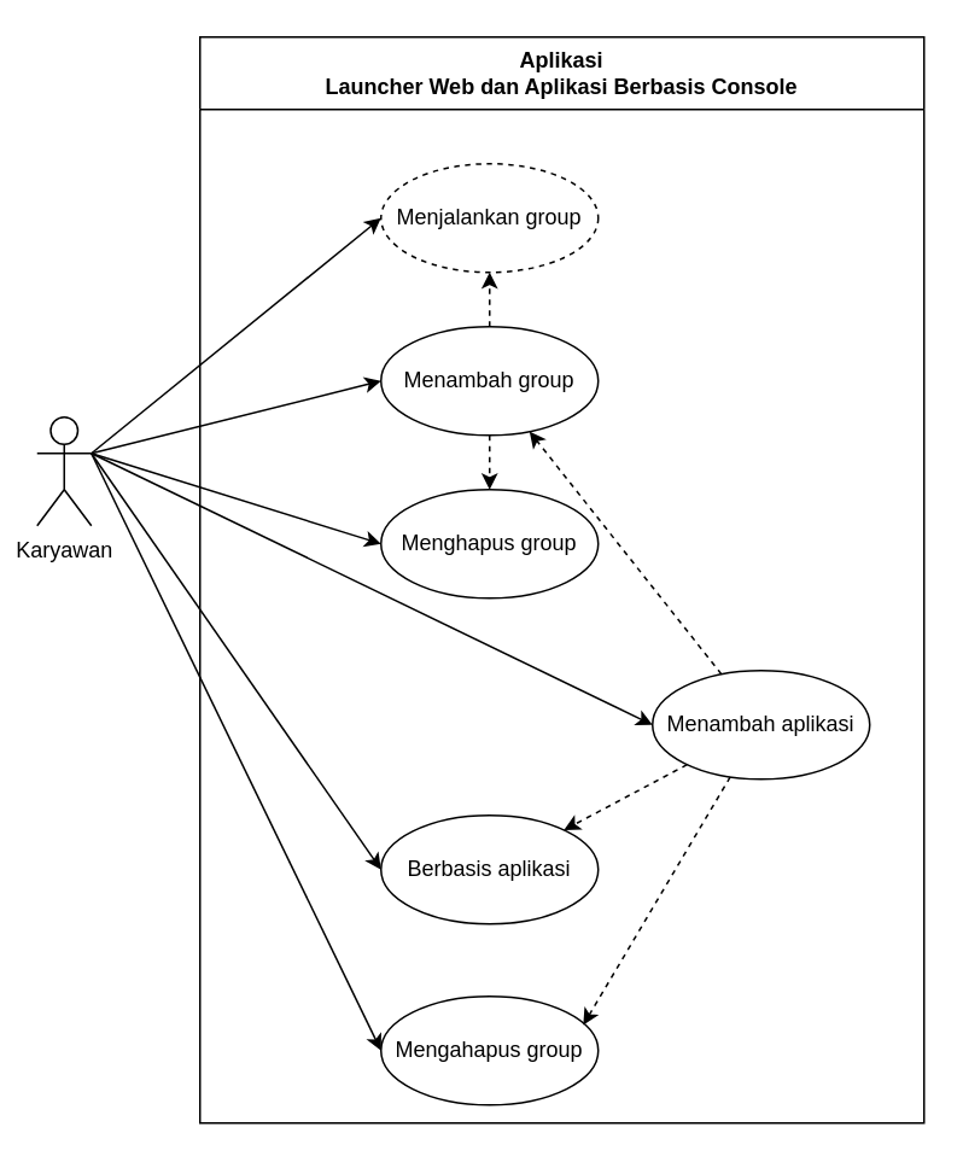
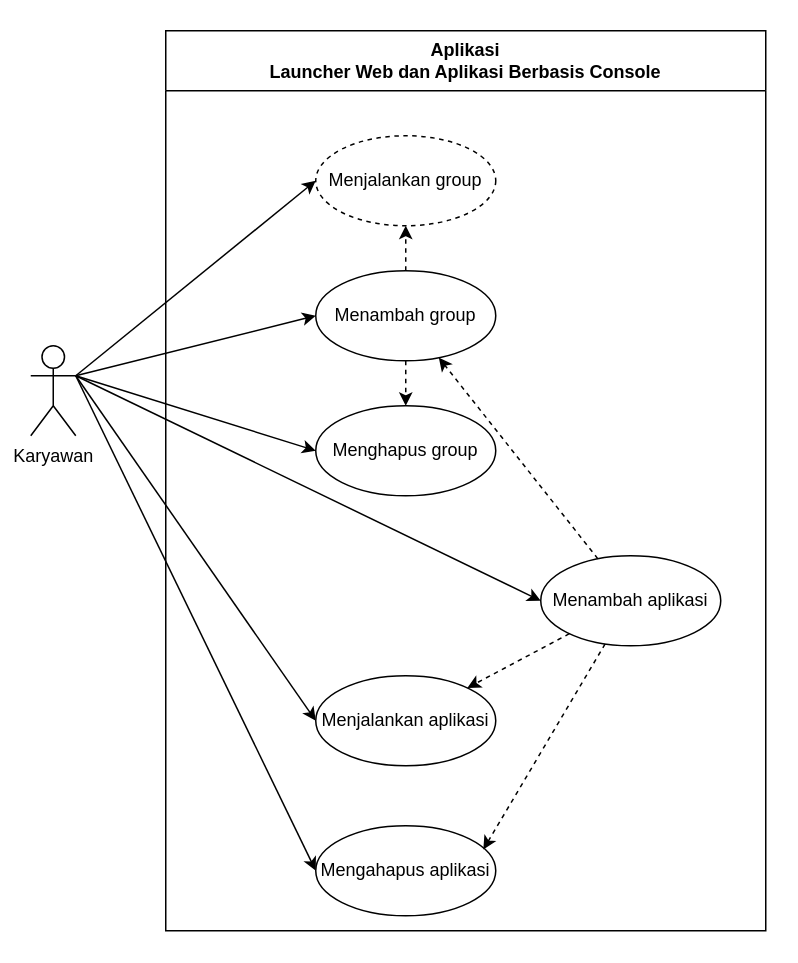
  <mxCell id="0" />
  <mxCell id="1" parent="0" />
  <mxCell id="2" value="Aplikasi&lt;br/&gt;Launcher Web dan Aplikasi Berbasis Console" style="swimlane;whiteSpace=wrap;html=1;startSize=40;" parent="1" vertex="1"><mxGeometry x="110" y="20" width="400" height="600" as="geometry" /></mxCell>
  <mxCell id="3" value="Menambah&amp;nbsp;group" style="ellipse;whiteSpace=wrap;html=1;" parent="2" vertex="1"><mxGeometry x="100" y="160" width="120" height="60" as="geometry" /></mxCell>
- <mxCell id="4" value="Berbasis aplikasi" style="ellipse;whiteSpace=wrap;html=1;" parent="2" vertex="1"><mxGeometry x="100" y="430" width="120" height="60" as="geometry" /></mxCell>
+ <mxCell id="4" value="Menjalankan aplikasi" style="ellipse;whiteSpace=wrap;html=1;" parent="2" vertex="1"><mxGeometry x="100" y="430" width="120" height="60" as="geometry" /></mxCell>
  <mxCell id="5" value="Menambah aplikasi" style="ellipse;whiteSpace=wrap;html=1;" parent="2" vertex="1"><mxGeometry x="250" y="350" width="120" height="60" as="geometry" /></mxCell>
  <mxCell id="6" value="Menjalankan&amp;nbsp;group" style="ellipse;whiteSpace=wrap;html=1;dashed=1;" parent="2" vertex="1"><mxGeometry x="100" y="70" width="120" height="60" as="geometry" /></mxCell>
  <mxCell id="7" value="" style="html=1;labelBackgroundColor=#ffffff;startArrow=none;startFill=0;startSize=6;endArrow=classic;endFill=1;endSize=6;jettySize=auto;orthogonalLoop=1;strokeWidth=1;dashed=1;fontSize=14;rounded=0;" parent="2" source="3" target="6" edge="1"><mxGeometry width="60" height="60" relative="1" as="geometry"><mxPoint x="230" y="170" as="sourcePoint" /><mxPoint x="780" y="-90" as="targetPoint" /></mxGeometry></mxCell>
  <mxCell id="8" value="" style="html=1;labelBackgroundColor=#ffffff;startArrow=none;startFill=0;startSize=6;endArrow=classic;endFill=1;endSize=6;jettySize=auto;orthogonalLoop=1;strokeWidth=1;dashed=1;fontSize=14;rounded=0;" parent="2" source="5" target="3" edge="1"><mxGeometry width="60" height="60" relative="1" as="geometry"><mxPoint x="280" y="410" as="sourcePoint" /><mxPoint x="240" y="250" as="targetPoint" /></mxGeometry></mxCell>
  <mxCell id="9" value="Menghapus group" style="ellipse;whiteSpace=wrap;html=1;" parent="2" vertex="1"><mxGeometry x="100" y="250" width="120" height="60" as="geometry" /></mxCell>
  <mxCell id="10" value="" style="html=1;labelBackgroundColor=#ffffff;startArrow=none;startFill=0;startSize=6;endArrow=classic;endFill=1;endSize=6;jettySize=auto;orthogonalLoop=1;strokeWidth=1;dashed=1;fontSize=14;rounded=0;" parent="2" source="3" target="9" edge="1"><mxGeometry width="60" height="60" relative="1" as="geometry"><mxPoint x="240" y="210" as="sourcePoint" /><mxPoint x="280" y="260" as="targetPoint" /></mxGeometry></mxCell>
- <mxCell id="11" value="Mengahapus group" style="ellipse;whiteSpace=wrap;html=1;" parent="2" vertex="1"><mxGeometry x="100" y="530" width="120" height="60" as="geometry" /></mxCell>
+ <mxCell id="11" value="Mengahapus aplikasi" style="ellipse;whiteSpace=wrap;html=1;" parent="2" vertex="1"><mxGeometry x="100" y="530" width="120" height="60" as="geometry" /></mxCell>
  <mxCell id="12" value="" style="html=1;labelBackgroundColor=#ffffff;startArrow=none;startFill=0;startSize=6;endArrow=classic;endFill=1;endSize=6;jettySize=auto;orthogonalLoop=1;strokeWidth=1;dashed=1;fontSize=14;rounded=0;" edge="1" parent="2" source="5" target="4"><mxGeometry width="60" height="60" relative="1" as="geometry"><mxPoint x="240" y="460" as="sourcePoint" /><mxPoint x="240" y="490" as="targetPoint" /></mxGeometry></mxCell>
  <mxCell id="13" value="" style="html=1;labelBackgroundColor=#ffffff;startArrow=none;startFill=0;startSize=6;endArrow=classic;endFill=1;endSize=6;jettySize=auto;orthogonalLoop=1;strokeWidth=1;dashed=1;fontSize=14;rounded=0;entryX=0.931;entryY=0.264;entryDx=0;entryDy=0;entryPerimeter=0;" edge="1" parent="2" source="5" target="11"><mxGeometry width="60" height="60" relative="1" as="geometry"><mxPoint x="348.858" y="471.837" as="sourcePoint" /><mxPoint x="281.036" y="508.114" as="targetPoint" /></mxGeometry></mxCell>
  <mxCell id="14" value="Karyawan" style="shape=umlActor;verticalLabelPosition=bottom;verticalAlign=top;html=1;outlineConnect=0;" parent="1" vertex="1"><mxGeometry x="20" y="230" width="30" height="60" as="geometry" /></mxCell>
  <mxCell id="15" value="" style="endArrow=classic;html=1;rounded=0;exitX=1;exitY=0.333;exitDx=0;exitDy=0;exitPerimeter=0;entryX=0;entryY=0.5;entryDx=0;entryDy=0;" parent="1" source="14" target="3" edge="1"><mxGeometry width="50" height="50" relative="1" as="geometry"><mxPoint x="100" y="250" as="sourcePoint" /><mxPoint x="150" y="200" as="targetPoint" /></mxGeometry></mxCell>
  <mxCell id="16" value="" style="endArrow=classic;html=1;rounded=0;exitX=1;exitY=0.333;exitDx=0;exitDy=0;exitPerimeter=0;entryX=0;entryY=0.5;entryDx=0;entryDy=0;" parent="1" source="14" target="4" edge="1"><mxGeometry width="50" height="50" relative="1" as="geometry"><mxPoint x="60" y="260" as="sourcePoint" /><mxPoint x="220" y="180" as="targetPoint" /></mxGeometry></mxCell>
  <mxCell id="17" value="" style="endArrow=classic;html=1;rounded=0;exitX=1;exitY=0.333;exitDx=0;exitDy=0;exitPerimeter=0;entryX=0;entryY=0.5;entryDx=0;entryDy=0;" parent="1" source="14" target="6" edge="1"><mxGeometry width="50" height="50" relative="1" as="geometry"><mxPoint x="60" y="260" as="sourcePoint" /><mxPoint x="241.183" y="367.124" as="targetPoint" /></mxGeometry></mxCell>
  <mxCell id="18" value="" style="endArrow=classic;html=1;rounded=0;exitX=1;exitY=0.333;exitDx=0;exitDy=0;exitPerimeter=0;entryX=0;entryY=0.5;entryDx=0;entryDy=0;" parent="1" source="14" target="5" edge="1"><mxGeometry width="50" height="50" relative="1" as="geometry"><mxPoint x="60" y="260" as="sourcePoint" /><mxPoint x="241.243" y="367.098" as="targetPoint" /></mxGeometry></mxCell>
  <mxCell id="19" value="" style="endArrow=classic;html=1;rounded=0;exitX=1;exitY=0.333;exitDx=0;exitDy=0;exitPerimeter=0;entryX=0;entryY=0.5;entryDx=0;entryDy=0;" parent="1" source="14" target="9" edge="1"><mxGeometry width="50" height="50" relative="1" as="geometry"><mxPoint x="60" y="260" as="sourcePoint" /><mxPoint x="220" y="200" as="targetPoint" /></mxGeometry></mxCell>
  <mxCell id="20" value="" style="endArrow=classic;html=1;rounded=0;exitX=1;exitY=0.333;exitDx=0;exitDy=0;exitPerimeter=0;entryX=0;entryY=0.5;entryDx=0;entryDy=0;" parent="1" source="14" target="11" edge="1"><mxGeometry width="50" height="50" relative="1" as="geometry"><mxPoint x="60" y="260" as="sourcePoint" /><mxPoint x="225.268" y="297.707" as="targetPoint" /></mxGeometry></mxCell>
